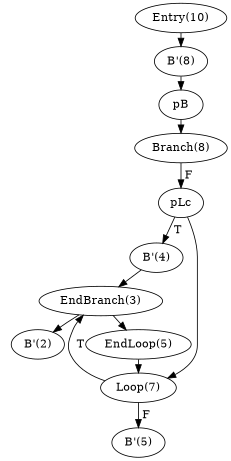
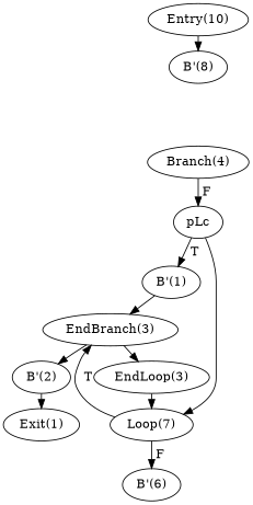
  digraph {
    nodesep=.05
    ranksep=.05
    n1 [label="Entry(10)"]
    n2 [label="B'(8)"]
-   n3 [label=pB]
-   n4 [label="Branch(8)"]
+   n4 [label="Branch(4)"]
    n5 [label=pLc]
-   n6 [label="B'(4)"]
+   n6 [label="B'(1)"]
    n7 [label="EndBranch(3)"]
    n8 [label="Loop(7)"]
-   n9 [label="B'(5)"]
-   n10 [label="EndLoop(5)"]
+   n9 [label="B'(6)"]
+   n10 [label="EndLoop(3)"]
    n11 [label="B'(2)"]
+   n12 [label="Exit(1)"]
    n1 -> n2
-   n2 -> n3
-   n3 -> n4
    n4 -> n5 [label=" F"]
    n5 -> n6 [label=" T"]
    n5 -> n8
    n6 -> n7
    n7 -> n10
    n7 -> n11
    n8 -> n7 [label=" T"]
    n8 -> n9 [label=" F"]
    n10 -> n8
+   n11 -> n12
  }
